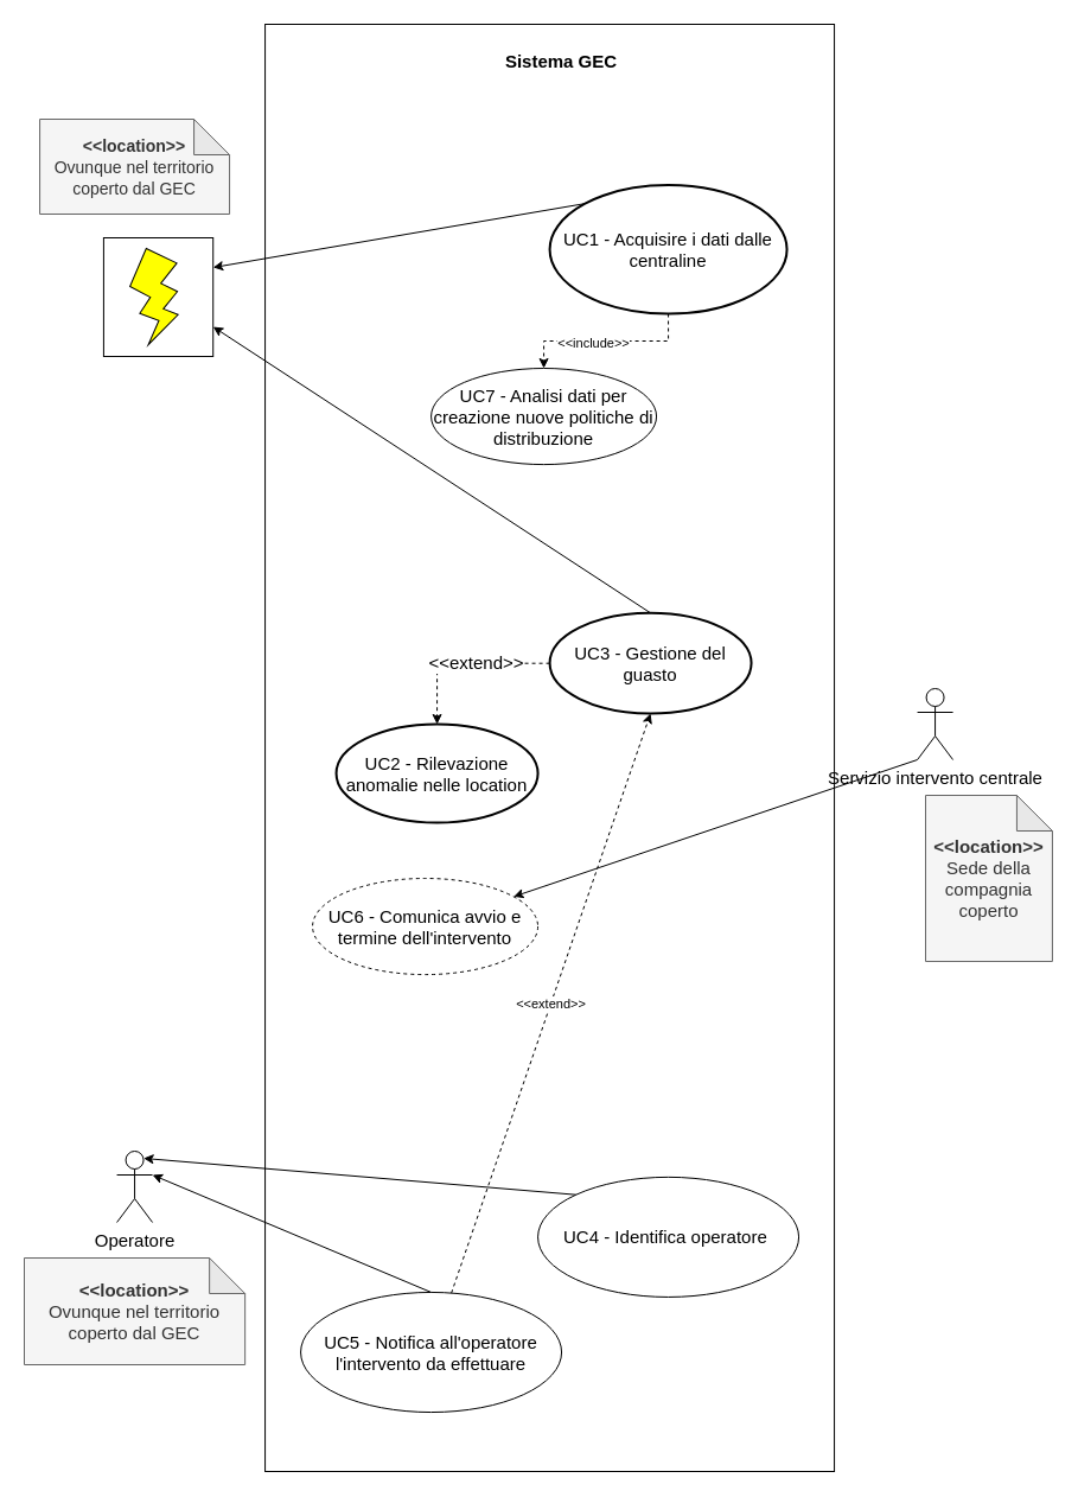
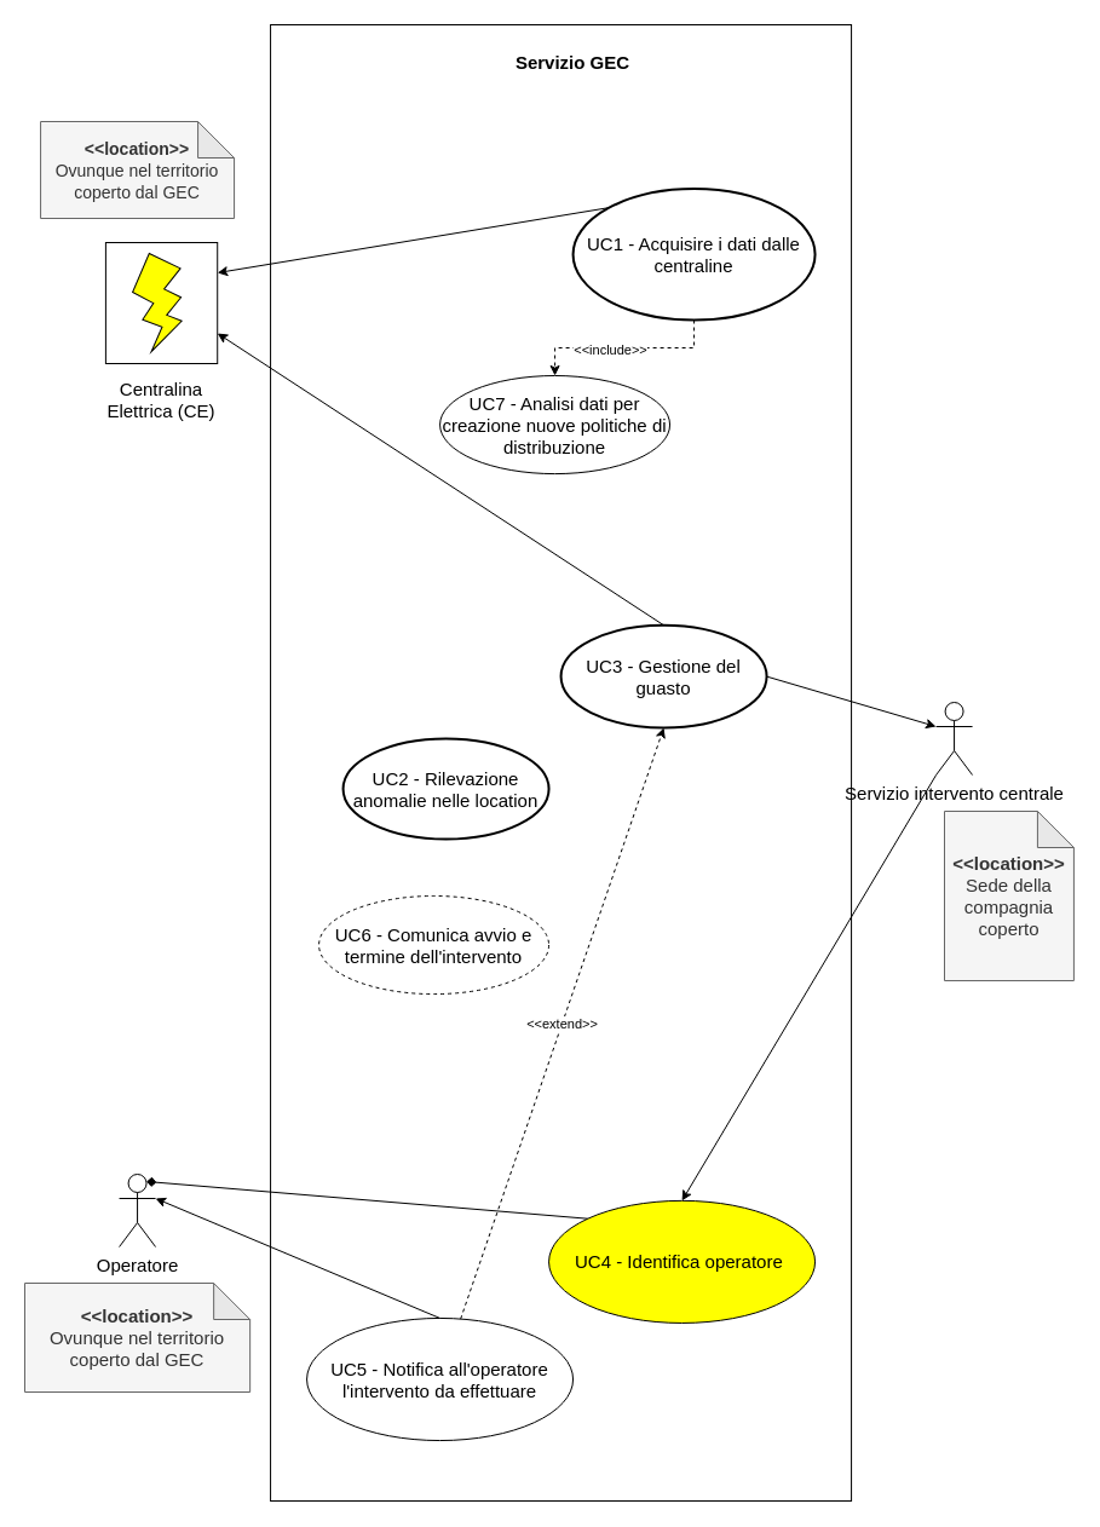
  <mxCell id="0" />
  <mxCell id="1" parent="0" />
  <mxCell id="2" value="" style="group" parent="1" vertex="1" connectable="0"><mxGeometry x="233.07" y="20" width="480" height="1220" as="geometry" /></mxCell>
  <mxCell id="3" value="" style="rounded=0;whiteSpace=wrap;html=1;" parent="2" vertex="1"><mxGeometry x="-10" width="480" height="1220" as="geometry" /></mxCell>
- <mxCell id="4" value="&lt;b&gt;&lt;font style=&quot;font-size: 15px;&quot;&gt;Sistema GEC&lt;/font&gt;&lt;/b&gt;" style="text;html=1;strokeColor=none;fillColor=none;align=center;verticalAlign=middle;whiteSpace=wrap;rounded=0;" parent="2" vertex="1"><mxGeometry width="480" height="62.034" as="geometry" /></mxCell>
+ <mxCell id="4" value="&lt;b&gt;&lt;font style=&quot;font-size: 15px;&quot;&gt;Servizio GEC&lt;/font&gt;&lt;/b&gt;" style="text;html=1;strokeColor=none;fillColor=none;align=center;verticalAlign=middle;whiteSpace=wrap;rounded=0;" parent="2" vertex="1"><mxGeometry width="480" height="62.034" as="geometry" /></mxCell>
  <mxCell id="5" style="edgeStyle=orthogonalEdgeStyle;rounded=0;orthogonalLoop=1;jettySize=auto;html=1;exitX=0.5;exitY=1;exitDx=0;exitDy=0;exitPerimeter=0;dashed=1;" edge="1" parent="2" source="7" target="16"><mxGeometry relative="1" as="geometry" /></mxCell>
  <mxCell id="6" value="&amp;lt;&amp;lt;include&amp;gt;&amp;gt;" style="edgeLabel;html=1;align=center;verticalAlign=middle;resizable=0;points=[];" vertex="1" connectable="0" parent="5"><mxGeometry x="0.152" y="1" relative="1" as="geometry"><mxPoint as="offset" /></mxGeometry></mxCell>
- <mxCell id="7" value="UC1 - Acquisire i dati dalle centraline" style="strokeWidth=2;html=1;shape=mxgraph.flowchart.start_2;whiteSpace=wrap;fontSize=15;" parent="2" vertex="1"><mxGeometry x="230" y="135.559" width="200" height="108.441" as="geometry" /></mxCell>
+ <mxCell id="7" value="UC1 - Acquisire i dati dalle centraline" style="strokeWidth=2;html=1;shape=mxgraph.flowchart.start_2;whiteSpace=wrap;fontSize=15;" parent="2" vertex="1"><mxGeometry x="240" y="135.559" width="200" height="108.441" as="geometry" /></mxCell>
  <mxCell id="8" value="UC2 - Rilevazione anomalie nelle location" style="strokeWidth=2;html=1;shape=mxgraph.flowchart.start_2;whiteSpace=wrap;fontSize=15;" parent="2" vertex="1"><mxGeometry x="50" y="589.999" width="170" height="83.111" as="geometry" /></mxCell>
- <mxCell id="9" style="edgeStyle=orthogonalEdgeStyle;rounded=0;orthogonalLoop=1;jettySize=auto;html=1;entryX=0.5;entryY=0;entryDx=0;entryDy=0;entryPerimeter=0;fontSize=15;dashed=1;" parent="2" source="11" target="8" edge="1"><mxGeometry relative="1" as="geometry" /></mxCell>
- <mxCell id="10" value="&amp;lt;&amp;lt;extend&amp;gt;&amp;gt;" style="edgeLabel;html=1;align=center;verticalAlign=middle;resizable=0;points=[];fontSize=15;" parent="9" vertex="1" connectable="0"><mxGeometry x="-0.135" y="-1" relative="1" as="geometry"><mxPoint as="offset" /></mxGeometry></mxCell>
  <mxCell id="11" value="UC3 - Gestione del guasto" style="strokeWidth=2;html=1;shape=mxgraph.flowchart.start_2;whiteSpace=wrap;fontSize=15;" parent="2" vertex="1"><mxGeometry x="230" y="496.273" width="170" height="84.68" as="geometry" /></mxCell>
- <mxCell id="12" value="UC4 - Identifica operatore&amp;nbsp;" style="ellipse;whiteSpace=wrap;html=1;strokeColor=#000000;fontSize=15;fillColor=#FFFFFF;" parent="2" vertex="1"><mxGeometry x="220" y="971.866" width="220" height="101.097" as="geometry" /></mxCell>
+ <mxCell id="12" value="UC4 - Identifica operatore&amp;nbsp;" style="ellipse;whiteSpace=wrap;html=1;strokeColor=#000000;fontSize=15;fillColor=#ffff00;" parent="2" vertex="1"><mxGeometry x="220" y="971.866" width="220" height="101.097" as="geometry" /></mxCell>
  <mxCell id="13" value="UC5 - Notifica all'operatore l'intervento da effettuare" style="ellipse;whiteSpace=wrap;html=1;strokeColor=#000000;fontSize=15;fillColor=#FFFFFF;" parent="2" vertex="1"><mxGeometry x="20" y="1068.954" width="220" height="101.097" as="geometry" /></mxCell>
  <mxCell id="14" value="&amp;lt;&amp;lt;extend&amp;gt;&amp;gt;" style="endArrow=classic;html=1;rounded=0;entryX=0.5;entryY=1;entryDx=0;entryDy=0;entryPerimeter=0;dashed=1;" parent="2" source="13" target="11" edge="1"><mxGeometry width="50" height="50" relative="1" as="geometry"><mxPoint x="40" y="569.333" as="sourcePoint" /><mxPoint x="-10" y="627.429" as="targetPoint" /></mxGeometry></mxCell>
  <mxCell id="15" value="UC6 - Comunica avvio e termine dell'intervento" style="ellipse;whiteSpace=wrap;html=1;strokeColor=#000000;fontSize=15;fillColor=#FFFFFF;dashed=1;" parent="2" vertex="1"><mxGeometry x="30" y="720" width="190" height="81.09" as="geometry" /></mxCell>
  <mxCell id="16" value="UC7 - Analisi dati per creazione nuove politiche di distribuzione" style="ellipse;whiteSpace=wrap;html=1;strokeColor=#000000;fontSize=15;fillColor=#FFFFFF;" parent="2" vertex="1"><mxGeometry x="130" y="290" width="190" height="81.09" as="geometry" /></mxCell>
  <mxCell id="17" value="" style="group" parent="1" vertex="1" connectable="0"><mxGeometry x="71.14" y="200" width="123.85" height="160" as="geometry" /></mxCell>
  <mxCell id="18" value="" style="group" parent="17" vertex="1" connectable="0"><mxGeometry x="15.77" width="92.31" height="100" as="geometry" /></mxCell>
  <mxCell id="19" value="" style="rounded=0;whiteSpace=wrap;html=1;fontSize=15;" parent="18" vertex="1"><mxGeometry width="92.31" height="100" as="geometry" /></mxCell>
  <mxCell id="20" value="" style="verticalLabelPosition=bottom;verticalAlign=top;html=1;shape=mxgraph.basic.flash;fontSize=15;rotation=-20;fillColor=#FFFF00;strokeColor=#000000;" parent="18" vertex="1"><mxGeometry x="23.078" y="7.692" width="46.155" height="76.923" as="geometry" /></mxCell>
+ <mxCell id="21" value="Centralina Elettrica (CE)" style="text;html=1;strokeColor=none;fillColor=none;align=center;verticalAlign=middle;whiteSpace=wrap;rounded=0;fontSize=15;" parent="17" vertex="1"><mxGeometry y="100" width="123.85" height="60" as="geometry" /></mxCell>
  <mxCell id="22" value="&lt;font style=&quot;font-size: 14px;&quot;&gt;&lt;b&gt;&amp;lt;&amp;lt;location&amp;gt;&amp;gt;&lt;br&gt;&lt;/b&gt;Ovunque nel territorio coperto dal GEC&lt;/font&gt;" style="shape=note;whiteSpace=wrap;html=1;backgroundOutline=1;darkOpacity=0.05;strokeColor=#666666;fontSize=15;fillColor=#f5f5f5;fontColor=#333333;" parent="1" vertex="1"><mxGeometry x="33.07" y="100" width="160" height="80" as="geometry" /></mxCell>
  <mxCell id="23" value="Servizio intervento centrale" style="shape=umlActor;verticalLabelPosition=bottom;verticalAlign=top;html=1;outlineConnect=0;strokeColor=#000000;fontSize=15;fillColor=#FFFFFF;" parent="1" vertex="1"><mxGeometry x="773.07" y="580" width="30" height="60" as="geometry" /></mxCell>
  <mxCell id="24" value="&lt;b&gt;&amp;lt;&amp;lt;location&amp;gt;&amp;gt;&lt;br&gt;&lt;/b&gt;Sede della compagnia coperto" style="shape=note;whiteSpace=wrap;html=1;backgroundOutline=1;darkOpacity=0.05;strokeColor=#666666;fontSize=15;fillColor=#f5f5f5;fontColor=#333333;" parent="1" vertex="1"><mxGeometry x="780" y="670" width="106.93" height="140" as="geometry" /></mxCell>
  <mxCell id="25" value="Operatore" style="shape=umlActor;verticalLabelPosition=bottom;verticalAlign=top;html=1;outlineConnect=0;strokeColor=#000000;fontSize=15;fillColor=#FFFFFF;" parent="1" vertex="1"><mxGeometry x="98.07" y="970" width="30" height="60" as="geometry" /></mxCell>
  <mxCell id="26" value="" style="endArrow=classic;html=1;rounded=0;entryX=1;entryY=0.333;entryDx=0;entryDy=0;entryPerimeter=0;exitX=0.5;exitY=0;exitDx=0;exitDy=0;" parent="1" source="13" target="25" edge="1"><mxGeometry width="50" height="50" relative="1" as="geometry"><mxPoint x="343.07" y="1100" as="sourcePoint" /><mxPoint x="253.07" y="860" as="targetPoint" /></mxGeometry></mxCell>
  <mxCell id="27" value="" style="endArrow=classic;html=1;rounded=0;exitX=0.5;exitY=0;exitDx=0;exitDy=0;exitPerimeter=0;entryX=1;entryY=0.75;entryDx=0;entryDy=0;" parent="1" source="11" target="19" edge="1"><mxGeometry width="50" height="50" relative="1" as="geometry"><mxPoint x="423.07" y="460" as="sourcePoint" /><mxPoint x="473.07" y="410" as="targetPoint" /></mxGeometry></mxCell>
- <mxCell id="29" value="" style="endArrow=classic;html=1;rounded=0;exitX=0;exitY=0;exitDx=0;exitDy=0;entryX=0.75;entryY=0.1;entryDx=0;entryDy=0;entryPerimeter=0;" parent="1" source="12" target="25" edge="1"><mxGeometry width="50" height="50" relative="1" as="geometry"><mxPoint x="423.07" y="780" as="sourcePoint" /><mxPoint x="473.07" y="730" as="targetPoint" /></mxGeometry></mxCell>
+ <mxCell id="28" value="" style="endArrow=classic;html=1;rounded=0;exitX=1;exitY=0.5;exitDx=0;exitDy=0;exitPerimeter=0;entryX=0;entryY=0.333;entryDx=0;entryDy=0;entryPerimeter=0;" parent="1" source="11" target="23" edge="1"><mxGeometry width="50" height="50" relative="1" as="geometry"><mxPoint x="423.07" y="460" as="sourcePoint" /><mxPoint x="473.07" y="410" as="targetPoint" /></mxGeometry></mxCell>
+ <mxCell id="29" value="" style="endArrow=diamond;html=1;rounded=0;exitX=0;exitY=0;exitDx=0;exitDy=0;entryX=0.75;entryY=0.1;entryDx=0;entryDy=0;entryPerimeter=0;" parent="1" source="12" target="25" edge="1"><mxGeometry width="50" height="50" relative="1" as="geometry"><mxPoint x="423.07" y="780" as="sourcePoint" /><mxPoint x="473.07" y="730" as="targetPoint" /></mxGeometry></mxCell>
  <mxCell id="30" value="&lt;b&gt;&amp;lt;&amp;lt;location&amp;gt;&amp;gt;&lt;br&gt;&lt;/b&gt;Ovunque nel territorio coperto dal GEC" style="shape=note;whiteSpace=wrap;html=1;backgroundOutline=1;darkOpacity=0.05;strokeColor=#666666;fontSize=15;fillColor=#f5f5f5;fontColor=#333333;" parent="1" vertex="1"><mxGeometry x="20" y="1060" width="186.15" height="90" as="geometry" /></mxCell>
  <mxCell id="31" value="" style="endArrow=classic;html=1;rounded=0;fontSize=14;exitX=0.145;exitY=0.145;exitDx=0;exitDy=0;exitPerimeter=0;entryX=1;entryY=0.25;entryDx=0;entryDy=0;" parent="1" source="7" target="19" edge="1"><mxGeometry width="50" height="50" relative="1" as="geometry"><mxPoint x="303.07" y="280" as="sourcePoint" /><mxPoint x="353.07" y="230" as="targetPoint" /></mxGeometry></mxCell>
- <mxCell id="32" value="" style="endArrow=classic;html=1;rounded=0;fontSize=14;exitX=0;exitY=1;exitDx=0;exitDy=0;exitPerimeter=0;" parent="1" source="23" target="15" edge="1"><mxGeometry width="50" height="50" relative="1" as="geometry"><mxPoint x="200" y="750" as="sourcePoint" /><mxPoint x="250" y="700" as="targetPoint" /></mxGeometry></mxCell>
+ <mxCell id="32" value="" style="endArrow=classic;html=1;rounded=0;fontSize=14;entryX=0.5;entryY=0;entryDx=0;entryDy=0;exitX=0;exitY=1;exitDx=0;exitDy=0;exitPerimeter=0;" parent="1" source="23" target="12" edge="1"><mxGeometry width="50" height="50" relative="1" as="geometry"><mxPoint x="200" y="750" as="sourcePoint" /><mxPoint x="250" y="700" as="targetPoint" /></mxGeometry></mxCell>
